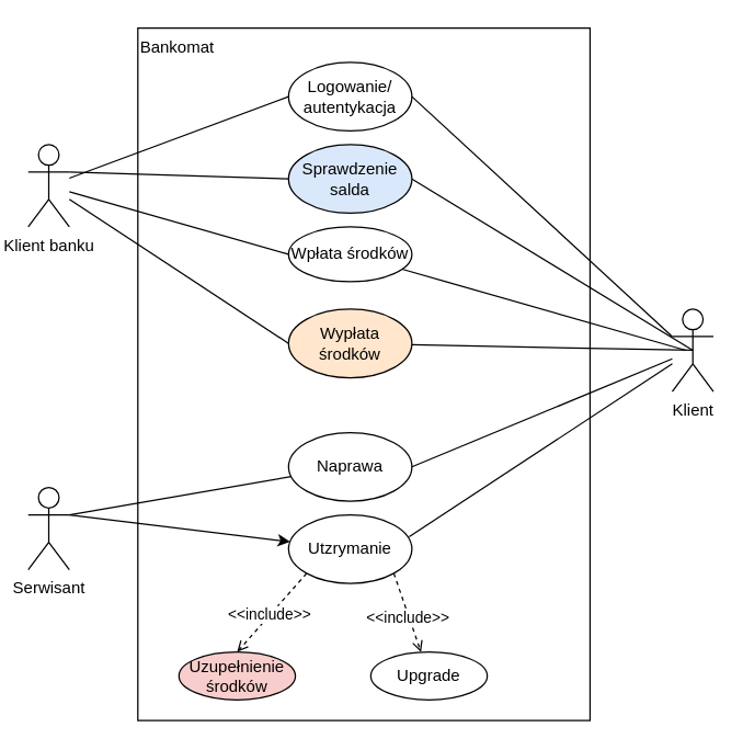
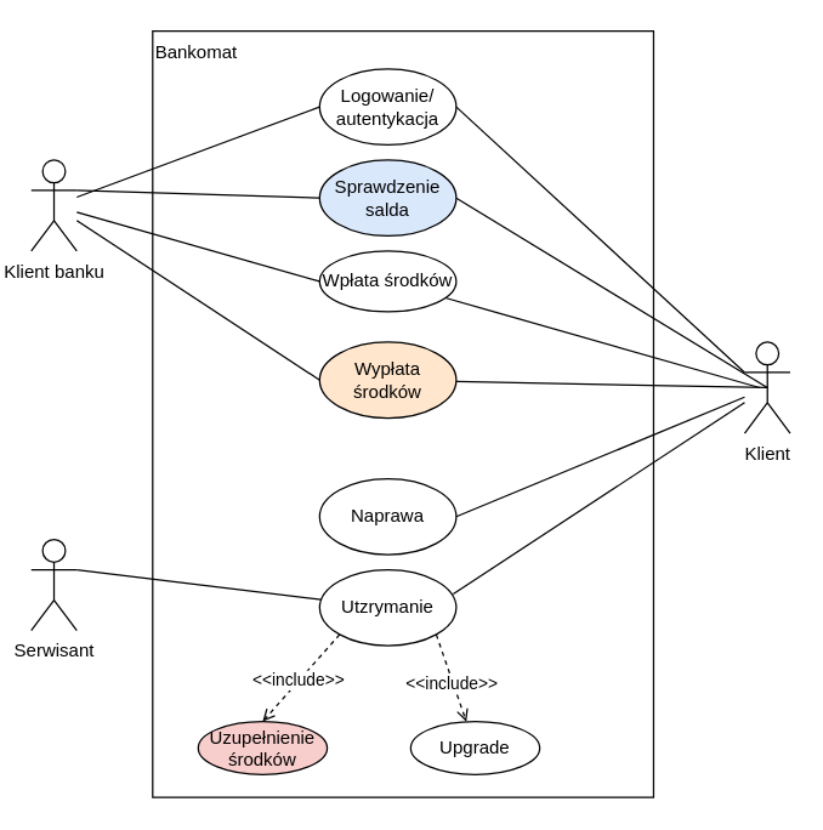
  <mxCell id="0" />
  <mxCell id="1" parent="0" />
  <mxCell id="2" value="Bankomat" style="rounded=0;whiteSpace=wrap;html=1;align=left;verticalAlign=top;" parent="1" vertex="1"><mxGeometry x="100" y="20" width="330" height="505" as="geometry" /></mxCell>
  <mxCell id="3" value="Klient banku" style="shape=umlActor;verticalLabelPosition=bottom;verticalAlign=top;html=1;outlineConnect=0;" parent="1" vertex="1"><mxGeometry x="20" y="105" width="30" height="60" as="geometry" /></mxCell>
  <mxCell id="4" value="Serwisant" style="shape=umlActor;verticalLabelPosition=bottom;verticalAlign=top;html=1;outlineConnect=0;" parent="1" vertex="1"><mxGeometry x="20" y="355" width="30" height="60" as="geometry" /></mxCell>
  <mxCell id="5" value="Klient" style="shape=umlActor;verticalLabelPosition=bottom;verticalAlign=top;html=1;outlineConnect=0;" parent="1" vertex="1"><mxGeometry x="490" y="225" width="30" height="60" as="geometry" /></mxCell>
  <mxCell id="6" value="Sprawdzenie salda" style="ellipse;whiteSpace=wrap;html=1;fillColor=#dae8fc;" parent="1" vertex="1"><mxGeometry x="210" y="105" width="90" height="50" as="geometry" /></mxCell>
  <mxCell id="7" value="Wpłata środków" style="ellipse;whiteSpace=wrap;html=1;" parent="1" vertex="1"><mxGeometry x="210" y="165" width="90" height="40" as="geometry" /></mxCell>
  <mxCell id="8" value="Wypłata środków" style="ellipse;whiteSpace=wrap;html=1;fillColor=#ffe6cc;" parent="1" vertex="1"><mxGeometry x="210" y="225" width="90" height="50" as="geometry" /></mxCell>
  <mxCell id="9" value="" style="endArrow=none;html=1;rounded=0;exitX=1;exitY=0.333;exitDx=0;exitDy=0;exitPerimeter=0;entryX=0;entryY=0.5;entryDx=0;entryDy=0;" parent="1" source="3" target="6" edge="1"><mxGeometry width="50" height="50" relative="1" as="geometry"><mxPoint x="320" y="315" as="sourcePoint" /><mxPoint x="370" y="265" as="targetPoint" /></mxGeometry></mxCell>
  <mxCell id="10" value="" style="endArrow=none;html=1;rounded=0;entryX=0;entryY=0.5;entryDx=0;entryDy=0;" parent="1" source="3" target="7" edge="1"><mxGeometry width="50" height="50" relative="1" as="geometry"><mxPoint x="320" y="315" as="sourcePoint" /><mxPoint x="370" y="265" as="targetPoint" /></mxGeometry></mxCell>
  <mxCell id="11" value="" style="endArrow=none;html=1;rounded=0;entryX=0;entryY=0.5;entryDx=0;entryDy=0;" parent="1" source="3" target="8" edge="1"><mxGeometry width="50" height="50" relative="1" as="geometry"><mxPoint x="320" y="315" as="sourcePoint" /><mxPoint x="370" y="265" as="targetPoint" /></mxGeometry></mxCell>
  <mxCell id="12" value="Logowanie/&lt;br&gt;autentykacja" style="ellipse;whiteSpace=wrap;html=1;" parent="1" vertex="1"><mxGeometry x="210" y="45" width="90" height="50" as="geometry" /></mxCell>
  <mxCell id="13" value="" style="endArrow=none;html=1;rounded=0;entryX=0;entryY=0.5;entryDx=0;entryDy=0;" parent="1" source="3" target="12" edge="1"><mxGeometry width="50" height="50" relative="1" as="geometry"><mxPoint x="320" y="315" as="sourcePoint" /><mxPoint x="370" y="265" as="targetPoint" /></mxGeometry></mxCell>
  <mxCell id="14" value="Naprawa" style="ellipse;whiteSpace=wrap;html=1;" parent="1" vertex="1"><mxGeometry x="210" y="315" width="90" height="50" as="geometry" /></mxCell>
- <mxCell id="15" value="" style="endArrow=none;html=1;rounded=0;exitX=1;exitY=0.333;exitDx=0;exitDy=0;exitPerimeter=0;" parent="1" source="4" target="14" edge="1"><mxGeometry width="50" height="50" relative="1" as="geometry"><mxPoint x="320" y="315" as="sourcePoint" /><mxPoint x="370" y="265" as="targetPoint" /></mxGeometry></mxCell>
  <mxCell id="16" value="Utzrymanie" style="ellipse;whiteSpace=wrap;html=1;" parent="1" vertex="1"><mxGeometry x="210" y="375" width="90" height="50" as="geometry" /></mxCell>
- <mxCell id="17" value="" style="endArrow=classic;html=1;rounded=0;exitX=1;exitY=0.333;exitDx=0;exitDy=0;exitPerimeter=0;" parent="1" source="4" target="16" edge="1"><mxGeometry width="50" height="50" relative="1" as="geometry"><mxPoint x="320" y="315" as="sourcePoint" /><mxPoint x="370" y="265" as="targetPoint" /></mxGeometry></mxCell>
+ <mxCell id="17" value="" style="endArrow=none;html=1;rounded=0;exitX=1;exitY=0.333;exitDx=0;exitDy=0;exitPerimeter=0;" parent="1" source="4" target="16" edge="1"><mxGeometry width="50" height="50" relative="1" as="geometry"><mxPoint x="320" y="315" as="sourcePoint" /><mxPoint x="370" y="265" as="targetPoint" /></mxGeometry></mxCell>
  <mxCell id="18" value="" style="endArrow=none;html=1;rounded=0;exitX=1;exitY=0.5;exitDx=0;exitDy=0;entryX=0;entryY=0.333;entryDx=0;entryDy=0;entryPerimeter=0;" parent="1" source="12" target="5" edge="1"><mxGeometry width="50" height="50" relative="1" as="geometry"><mxPoint x="320" y="315" as="sourcePoint" /><mxPoint x="370" y="265" as="targetPoint" /></mxGeometry></mxCell>
  <mxCell id="19" value="" style="endArrow=none;html=1;rounded=0;exitX=1;exitY=0.5;exitDx=0;exitDy=0;entryX=0.5;entryY=0.5;entryDx=0;entryDy=0;entryPerimeter=0;" parent="1" source="6" target="5" edge="1"><mxGeometry width="50" height="50" relative="1" as="geometry"><mxPoint x="320" y="315" as="sourcePoint" /><mxPoint x="370" y="265" as="targetPoint" /></mxGeometry></mxCell>
  <mxCell id="20" value="" style="endArrow=none;html=1;rounded=0;" parent="1" source="7" edge="1"><mxGeometry width="50" height="50" relative="1" as="geometry"><mxPoint x="320" y="315" as="sourcePoint" /><mxPoint x="500" y="255" as="targetPoint" /></mxGeometry></mxCell>
  <mxCell id="21" value="" style="endArrow=none;html=1;rounded=0;entryX=0.5;entryY=0.5;entryDx=0;entryDy=0;entryPerimeter=0;" parent="1" source="8" target="5" edge="1"><mxGeometry width="50" height="50" relative="1" as="geometry"><mxPoint x="320" y="315" as="sourcePoint" /><mxPoint x="370" y="265" as="targetPoint" /></mxGeometry></mxCell>
  <mxCell id="22" value="" style="endArrow=none;html=1;rounded=0;exitX=1;exitY=0.5;exitDx=0;exitDy=0;" parent="1" source="14" target="5" edge="1"><mxGeometry width="50" height="50" relative="1" as="geometry"><mxPoint x="320" y="315" as="sourcePoint" /><mxPoint x="370" y="265" as="targetPoint" /></mxGeometry></mxCell>
  <mxCell id="23" value="" style="endArrow=none;html=1;rounded=0;exitX=0.978;exitY=0.32;exitDx=0;exitDy=0;exitPerimeter=0;" parent="1" source="16" target="5" edge="1"><mxGeometry width="50" height="50" relative="1" as="geometry"><mxPoint x="320" y="315" as="sourcePoint" /><mxPoint x="370" y="265" as="targetPoint" /></mxGeometry></mxCell>
  <mxCell id="24" value="Upgrade" style="ellipse;whiteSpace=wrap;html=1;" parent="1" vertex="1"><mxGeometry x="270" y="475" width="85" height="35" as="geometry" /></mxCell>
  <mxCell id="25" value="Uzupełnienie środków" style="ellipse;whiteSpace=wrap;html=1;fillColor=#f8cecc;" parent="1" vertex="1"><mxGeometry x="130" y="475" width="85" height="35" as="geometry" /></mxCell>
  <mxCell id="26" value="" style="endArrow=open;dashed=1;html=1;rounded=0;endFill=0;startArrow=none;startFill=0;exitX=1;exitY=1;exitDx=0;exitDy=0;" parent="1" source="16" target="24" edge="1"><mxGeometry width="50" height="50" relative="1" as="geometry"><mxPoint x="233.511" y="427.859" as="sourcePoint" /><mxPoint x="197.525" y="448.355" as="targetPoint" /></mxGeometry></mxCell>
  <mxCell id="27" value="&amp;lt;&amp;lt;include&amp;gt;&amp;gt;" style="edgeLabel;html=1;align=center;verticalAlign=middle;resizable=0;points=[];" parent="26" vertex="1" connectable="0"><mxGeometry x="0.079" y="-1" relative="1" as="geometry"><mxPoint as="offset" /></mxGeometry></mxCell>
  <mxCell id="28" value="" style="endArrow=open;dashed=1;html=1;rounded=0;endFill=0;startArrow=none;startFill=0;exitX=0;exitY=1;exitDx=0;exitDy=0;entryX=0.5;entryY=0;entryDx=0;entryDy=0;" parent="1" source="16" target="25" edge="1"><mxGeometry width="50" height="50" relative="1" as="geometry"><mxPoint x="296.82" y="427.678" as="sourcePoint" /><mxPoint x="301.318" y="485.007" as="targetPoint" /></mxGeometry></mxCell>
  <mxCell id="29" value="&amp;lt;&amp;lt;include&amp;gt;&amp;gt;" style="edgeLabel;html=1;align=center;verticalAlign=middle;resizable=0;points=[];" parent="28" vertex="1" connectable="0"><mxGeometry x="0.079" y="-1" relative="1" as="geometry"><mxPoint as="offset" /></mxGeometry></mxCell>
